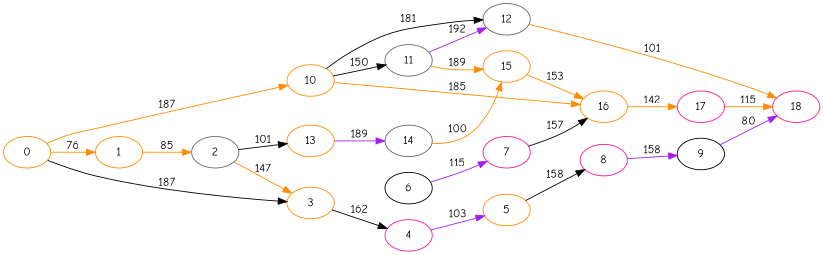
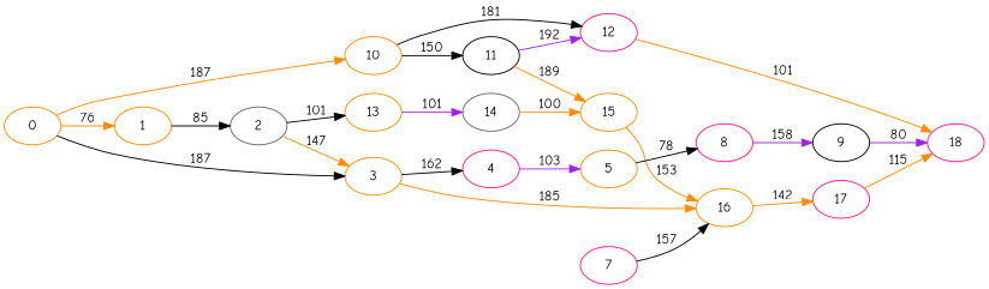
  digraph {
    fontname="Comic Neue"
    rankdir=LR
    node [color=darkorange fontname="Comic Neue"]
    edge [color=darkorange fontname="Comic Neue"]
    0
    1
    10
    3
    2 [color=gray40]
-   6 [color=black]
    7 [color=deeppink]
-   11 [color=gray40]
-   12 [color=gray40]
+   11 [color=black]
+   12 [color=deeppink]
    13
    16
    15
    18 [color=deeppink]
    4 [color=deeppink]
    14 [color=gray40]
    5
    17 [color=deeppink]
    8 [color=deeppink]
    9 [color=black]
    0 -> 1 [label=76]
    0 -> 10 [label=187]
    0 -> 3 [color=black label=187]
-   1 -> 2 [label=85]
+   1 -> 2 [color=black label=85]
    10 -> 11 [color=black label=150]
    10 -> 12 [color=black label=181]
-   10 -> 16 [label=185]
+   3 -> 16 [label=185]
    3 -> 4 [color=black label=162]
    2 -> 3 [label=147]
    2 -> 13 [color=black label=101]
-   6 -> 7 [color=purple label=115]
    7 -> 16 [color=black label=157]
    11 -> 12 [color=purple label=192]
    11 -> 15 [label=189]
    12 -> 18 [label=101]
-   13 -> 14 [color=purple label=189]
+   13 -> 14 [color=purple label=101]
    16 -> 17 [label=142]
    15 -> 16 [label=153]
    4 -> 5 [color=purple label=103]
    14 -> 15 [label=100]
-   5 -> 8 [color=black label=158]
+   5 -> 8 [color=black label=78]
    17 -> 18 [label=115]
    8 -> 9 [color=purple label=158]
    9 -> 18 [color=purple label=80]
  }
